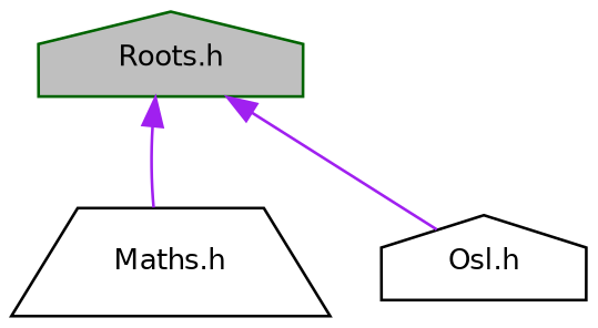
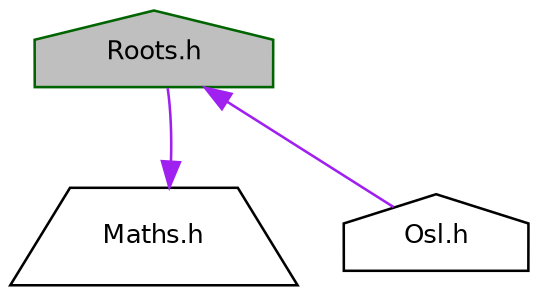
  digraph {
    node [color=black fillcolor=white fontname=Helvetica fontsize=10 shape=house style=filled]
    edge [color=purple dir=back fontname=Helvetica fontsize=10 labelfontname=Helvetica labelfontsize=10 style=solid]
    n1 [color=darkgreen fillcolor=grey75 fontcolor=black height=0.2 label="Roots.h" width=0.4]
    n2 [height=0.2 label="Maths.h" shape=trapezium width=0.4]
    n3 [height=0.2 label="Osl.h" width=0.4]
-   n1 -> n2
+   n2 -> n1
    n1 -> n3
  }
